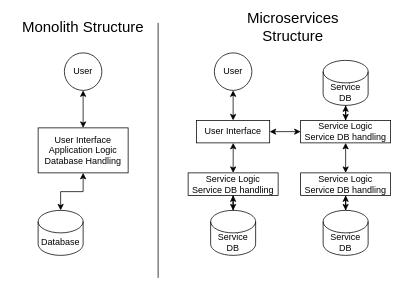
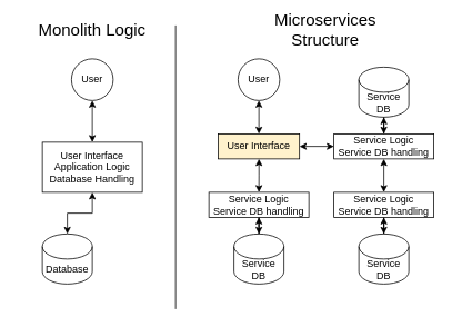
  <mxCell id="0" />
  <mxCell id="1" parent="0" />
  <mxCell id="2" style="edgeStyle=orthogonalEdgeStyle;rounded=0;orthogonalLoop=1;jettySize=auto;html=1;entryX=0.5;entryY=0;entryDx=0;entryDy=0;entryPerimeter=0;startArrow=classic;startFill=1;" edge="1" parent="1" source="3" target="4"><mxGeometry relative="1" as="geometry" /></mxCell>
  <mxCell id="3" value="User Interface&lt;br&gt;Application Logic&lt;br&gt;Database Handling" style="rounded=0;whiteSpace=wrap;html=1;" vertex="1" parent="1"><mxGeometry x="50" y="170" width="120" height="60" as="geometry" /></mxCell>
  <mxCell id="4" value="Database" style="shape=cylinder3;whiteSpace=wrap;html=1;boundedLbl=1;backgroundOutline=1;size=15;" vertex="1" parent="1"><mxGeometry x="50" y="280" width="60" height="60" as="geometry" /></mxCell>
  <mxCell id="5" style="edgeStyle=orthogonalEdgeStyle;rounded=0;orthogonalLoop=1;jettySize=auto;html=1;entryX=0.5;entryY=0;entryDx=0;entryDy=0;startArrow=classic;startFill=1;" edge="1" parent="1" source="6" target="3"><mxGeometry relative="1" as="geometry" /></mxCell>
  <mxCell id="6" value="User" style="ellipse;whiteSpace=wrap;html=1;aspect=fixed;" vertex="1" parent="1"><mxGeometry x="85" y="70" width="50" height="50" as="geometry" /></mxCell>
- <mxCell id="7" value="&lt;font style=&quot;font-size: 20px;&quot;&gt;Monolith Structure&lt;/font&gt;" style="text;html=1;strokeColor=none;fillColor=none;align=center;verticalAlign=middle;whiteSpace=wrap;rounded=0;" vertex="1" parent="1"><mxGeometry x="20" y="20" width="180" height="30" as="geometry" /></mxCell>
+ <mxCell id="7" value="&lt;font style=&quot;font-size: 20px;&quot;&gt;Monolith Logic&lt;/font&gt;" style="text;html=1;strokeColor=none;fillColor=none;align=center;verticalAlign=middle;whiteSpace=wrap;rounded=0;" vertex="1" parent="1"><mxGeometry x="20" y="20" width="180" height="30" as="geometry" /></mxCell>
  <mxCell id="8" value="" style="endArrow=none;html=1;rounded=0;" edge="1" parent="1"><mxGeometry width="50" height="50" relative="1" as="geometry"><mxPoint x="210" y="370" as="sourcePoint" /><mxPoint x="210" y="30" as="targetPoint" /></mxGeometry></mxCell>
  <mxCell id="9" value="Service DB" style="shape=cylinder3;whiteSpace=wrap;html=1;boundedLbl=1;backgroundOutline=1;size=15;" vertex="1" parent="1"><mxGeometry x="430" y="80" width="60" height="60" as="geometry" /></mxCell>
  <mxCell id="10" style="edgeStyle=orthogonalEdgeStyle;rounded=0;orthogonalLoop=1;jettySize=auto;html=1;entryX=0.5;entryY=0;entryDx=0;entryDy=0;startArrow=classic;startFill=1;" edge="1" parent="1" source="11" target="15"><mxGeometry relative="1" as="geometry" /></mxCell>
  <mxCell id="11" value="User" style="ellipse;whiteSpace=wrap;html=1;aspect=fixed;" vertex="1" parent="1"><mxGeometry x="285" y="70" width="50" height="50" as="geometry" /></mxCell>
  <mxCell id="12" value="&lt;font style=&quot;font-size: 20px;&quot;&gt;Microservices Structure&lt;/font&gt;" style="text;html=1;strokeColor=none;fillColor=none;align=center;verticalAlign=middle;whiteSpace=wrap;rounded=0;" vertex="1" parent="1"><mxGeometry x="300" y="20" width="180" height="30" as="geometry" /></mxCell>
  <mxCell id="13" style="edgeStyle=orthogonalEdgeStyle;rounded=0;orthogonalLoop=1;jettySize=auto;html=1;entryX=0;entryY=0.5;entryDx=0;entryDy=0;startArrow=classic;startFill=1;" edge="1" parent="1" source="15" target="18"><mxGeometry relative="1" as="geometry" /></mxCell>
  <mxCell id="14" style="edgeStyle=orthogonalEdgeStyle;rounded=0;orthogonalLoop=1;jettySize=auto;html=1;entryX=0.5;entryY=0;entryDx=0;entryDy=0;startArrow=classic;startFill=1;" edge="1" parent="1" source="15" target="23"><mxGeometry relative="1" as="geometry" /></mxCell>
- <mxCell id="15" value="User Interface" style="rounded=0;whiteSpace=wrap;html=1;" vertex="1" parent="1"><mxGeometry x="261.25" y="160" width="97.5" height="30" as="geometry" /></mxCell>
+ <mxCell id="15" value="User Interface" style="rounded=0;whiteSpace=wrap;html=1;fillColor=#fff2cc;" vertex="1" parent="1"><mxGeometry x="261.25" y="160" width="97.5" height="30" as="geometry" /></mxCell>
  <mxCell id="16" style="edgeStyle=orthogonalEdgeStyle;rounded=0;orthogonalLoop=1;jettySize=auto;html=1;entryX=0.5;entryY=1;entryDx=0;entryDy=0;entryPerimeter=0;startArrow=classic;startFill=1;" edge="1" parent="1" source="18" target="9"><mxGeometry relative="1" as="geometry" /></mxCell>
  <mxCell id="17" style="edgeStyle=orthogonalEdgeStyle;rounded=0;orthogonalLoop=1;jettySize=auto;html=1;entryX=0.5;entryY=0;entryDx=0;entryDy=0;startArrow=classic;startFill=1;" edge="1" parent="1" source="18" target="20"><mxGeometry relative="1" as="geometry" /></mxCell>
  <mxCell id="18" value="Service Logic&lt;br&gt;Service DB handling" style="rounded=0;whiteSpace=wrap;html=1;" vertex="1" parent="1"><mxGeometry x="400" y="160" width="120" height="30" as="geometry" /></mxCell>
  <mxCell id="19" style="edgeStyle=orthogonalEdgeStyle;rounded=0;orthogonalLoop=1;jettySize=auto;html=1;entryX=0.5;entryY=0;entryDx=0;entryDy=0;entryPerimeter=0;startArrow=classic;startFill=1;" edge="1" parent="1" source="20" target="21"><mxGeometry relative="1" as="geometry" /></mxCell>
  <mxCell id="20" value="Service Logic&lt;br&gt;Service DB handling" style="rounded=0;whiteSpace=wrap;html=1;" vertex="1" parent="1"><mxGeometry x="400" y="230" width="120" height="30" as="geometry" /></mxCell>
  <mxCell id="21" value="Service DB" style="shape=cylinder3;whiteSpace=wrap;html=1;boundedLbl=1;backgroundOutline=1;size=15;" vertex="1" parent="1"><mxGeometry x="430" y="280" width="60" height="60" as="geometry" /></mxCell>
  <mxCell id="22" style="edgeStyle=orthogonalEdgeStyle;rounded=0;orthogonalLoop=1;jettySize=auto;html=1;entryX=0.5;entryY=0;entryDx=0;entryDy=0;entryPerimeter=0;startArrow=classic;startFill=1;" edge="1" parent="1" source="23" target="24"><mxGeometry relative="1" as="geometry" /></mxCell>
  <mxCell id="23" value="Service Logic&lt;br&gt;Service DB handling" style="rounded=0;whiteSpace=wrap;html=1;" vertex="1" parent="1"><mxGeometry x="250" y="230" width="120" height="30" as="geometry" /></mxCell>
  <mxCell id="24" value="Service DB" style="shape=cylinder3;whiteSpace=wrap;html=1;boundedLbl=1;backgroundOutline=1;size=15;" vertex="1" parent="1"><mxGeometry x="280" y="280" width="60" height="60" as="geometry" /></mxCell>
